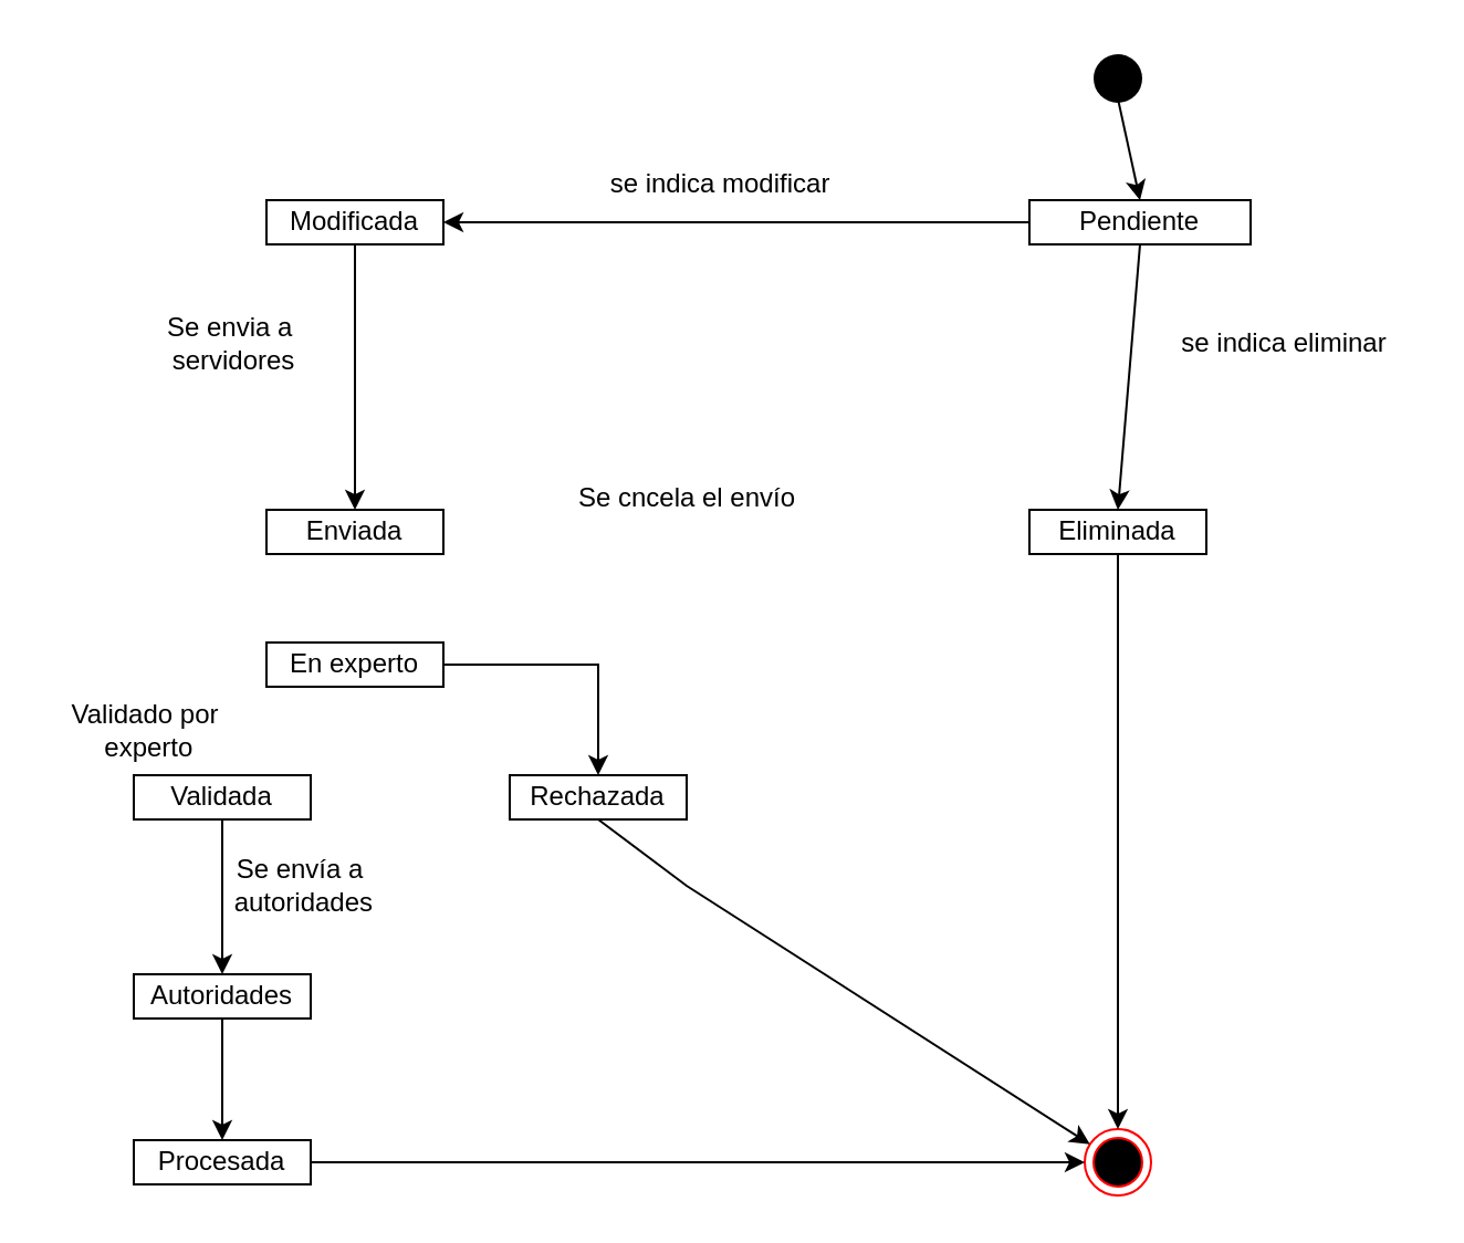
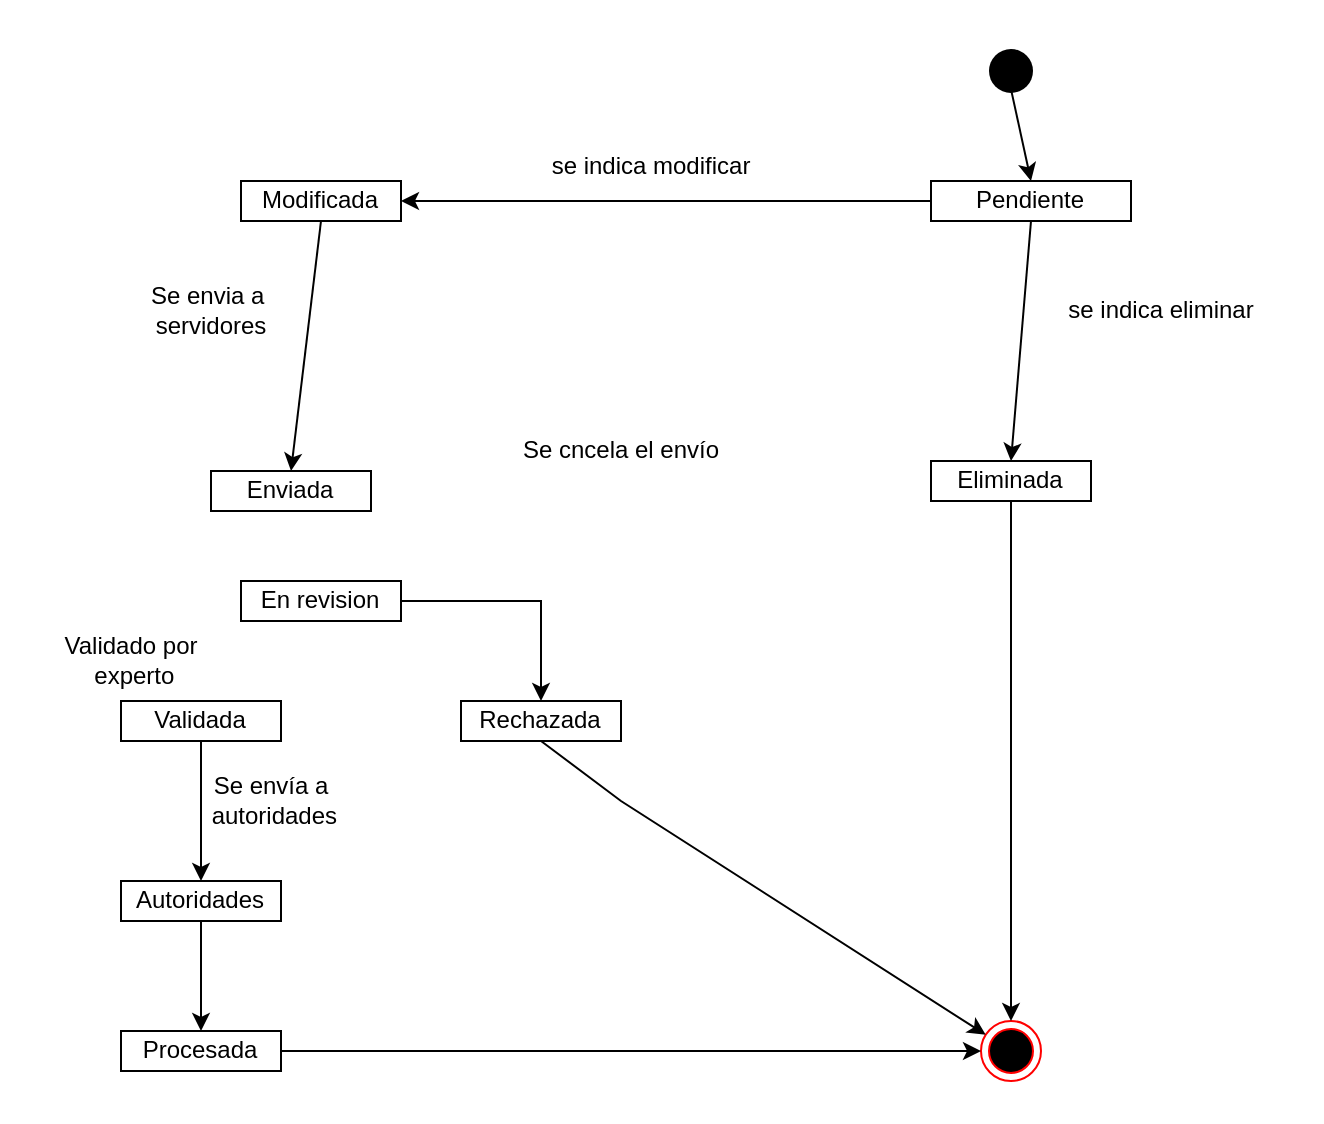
  <mxCell id="0" />
  <mxCell id="1" parent="0" />
  <mxCell id="2" value="" style="ellipse;html=1;shape=endState;fillColor=#000000;strokeColor=#ff0000;" vertex="1" parent="1"><mxGeometry x="490" y="510" width="30" height="30" as="geometry" /></mxCell>
  <mxCell id="3" value="" style="ellipse;html=1;shape=endState;fillColor=#000000;strokeColor=none;" vertex="1" parent="1"><mxGeometry x="490" y="20" width="30" height="30" as="geometry" /></mxCell>
  <mxCell id="4" value="Pendiente" style="rounded=0;whiteSpace=wrap;html=1;" vertex="1" parent="1"><mxGeometry x="465" y="90" width="100" height="20" as="geometry" /></mxCell>
  <mxCell id="5" value="" style="endArrow=classic;html=1;rounded=0;entryX=0.5;entryY=0;entryDx=0;entryDy=0;exitX=0.5;exitY=1;exitDx=0;exitDy=0;" edge="1" parent="1" source="7" target="2"><mxGeometry width="50" height="50" relative="1" as="geometry"><mxPoint x="505" y="310" as="sourcePoint" /><mxPoint x="450" y="290" as="targetPoint" /></mxGeometry></mxCell>
  <mxCell id="6" value="se indica eliminar" style="text;html=1;align=center;verticalAlign=middle;resizable=0;points=[];autosize=1;strokeColor=none;fillColor=none;" vertex="1" parent="1"><mxGeometry x="520" y="140" width="120" height="30" as="geometry" /></mxCell>
  <mxCell id="7" value="Eliminada" style="rounded=0;whiteSpace=wrap;html=1;" vertex="1" parent="1"><mxGeometry x="465" y="230" width="80" height="20" as="geometry" /></mxCell>
  <mxCell id="8" value="" style="endArrow=classic;html=1;rounded=0;entryX=0.5;entryY=0;entryDx=0;entryDy=0;exitX=0.5;exitY=1;exitDx=0;exitDy=0;entryPerimeter=0;" edge="1" parent="1" source="4" target="7"><mxGeometry width="50" height="50" relative="1" as="geometry"><mxPoint x="515" y="260" as="sourcePoint" /><mxPoint x="515" y="520" as="targetPoint" /></mxGeometry></mxCell>
  <mxCell id="9" value="" style="endArrow=classic;html=1;rounded=0;entryX=0.5;entryY=0;entryDx=0;entryDy=0;exitX=0.491;exitY=0.762;exitDx=0;exitDy=0;exitPerimeter=0;" edge="1" parent="1" source="3" target="4"><mxGeometry width="50" height="50" relative="1" as="geometry"><mxPoint x="400" y="340" as="sourcePoint" /><mxPoint x="450" y="290" as="targetPoint" /></mxGeometry></mxCell>
  <mxCell id="10" value="Modificada" style="rounded=0;whiteSpace=wrap;html=1;" vertex="1" parent="1"><mxGeometry x="120" y="90" width="80" height="20" as="geometry" /></mxCell>
  <mxCell id="11" value="" style="endArrow=classic;html=1;rounded=0;entryX=1;entryY=0.5;entryDx=0;entryDy=0;exitX=0;exitY=0.5;exitDx=0;exitDy=0;" edge="1" parent="1" source="4" target="10"><mxGeometry width="50" height="50" relative="1" as="geometry"><mxPoint x="515" y="120" as="sourcePoint" /><mxPoint x="515" y="240" as="targetPoint" /></mxGeometry></mxCell>
  <mxCell id="12" value="se indica modificar" style="text;html=1;align=center;verticalAlign=middle;resizable=0;points=[];autosize=1;strokeColor=none;fillColor=none;" vertex="1" parent="1"><mxGeometry x="265" y="68" width="120" height="30" as="geometry" /></mxCell>
- <mxCell id="13" value="Enviada" style="rounded=0;whiteSpace=wrap;html=1;" vertex="1" parent="1"><mxGeometry x="120" y="230" width="80" height="20" as="geometry" /></mxCell>
- <mxCell id="14" value="En experto" style="rounded=0;whiteSpace=wrap;html=1;" vertex="1" parent="1"><mxGeometry x="120" y="290" width="80" height="20" as="geometry" /></mxCell>
+ <mxCell id="13" value="Enviada" style="rounded=0;whiteSpace=wrap;html=1;" vertex="1" parent="1"><mxGeometry x="105" y="235" width="80" height="20" as="geometry" /></mxCell>
+ <mxCell id="14" value="En revision" style="rounded=0;whiteSpace=wrap;html=1;" vertex="1" parent="1"><mxGeometry x="120" y="290" width="80" height="20" as="geometry" /></mxCell>
  <mxCell id="15" value="Rechazada" style="rounded=0;whiteSpace=wrap;html=1;" vertex="1" parent="1"><mxGeometry x="230" y="350" width="80" height="20" as="geometry" /></mxCell>
  <mxCell id="16" value="Validada" style="rounded=0;whiteSpace=wrap;html=1;" vertex="1" parent="1"><mxGeometry x="60" y="350" width="80" height="20" as="geometry" /></mxCell>
  <mxCell id="17" value="Autoridades" style="rounded=0;whiteSpace=wrap;html=1;" vertex="1" parent="1"><mxGeometry x="60" y="440" width="80" height="20" as="geometry" /></mxCell>
  <mxCell id="18" value="Procesada" style="rounded=0;whiteSpace=wrap;html=1;" vertex="1" parent="1"><mxGeometry x="60" y="515" width="80" height="20" as="geometry" /></mxCell>
  <mxCell id="19" value="" style="endArrow=classic;html=1;rounded=0;entryX=0.5;entryY=0;entryDx=0;entryDy=0;" edge="1" parent="1" target="13"><mxGeometry width="50" height="50" relative="1" as="geometry"><mxPoint x="160" y="110" as="sourcePoint" /><mxPoint x="515" y="100" as="targetPoint" /></mxGeometry></mxCell>
  <mxCell id="20" value="" style="endArrow=classic;html=1;rounded=0;entryX=0.5;entryY=0;entryDx=0;entryDy=0;exitX=1;exitY=0.5;exitDx=0;exitDy=0;" edge="1" parent="1" source="14" target="15"><mxGeometry width="50" height="50" relative="1" as="geometry"><mxPoint x="190" y="140" as="sourcePoint" /><mxPoint x="190" y="260" as="targetPoint" /><Array as="points"><mxPoint x="270" y="300" /></Array></mxGeometry></mxCell>
  <mxCell id="21" value="" style="endArrow=classic;html=1;rounded=0;exitX=0.5;exitY=1;exitDx=0;exitDy=0;" edge="1" parent="1" source="15" target="2"><mxGeometry width="50" height="50" relative="1" as="geometry"><mxPoint x="200" y="150" as="sourcePoint" /><mxPoint x="200" y="270" as="targetPoint" /><Array as="points"><mxPoint x="310" y="400" /></Array></mxGeometry></mxCell>
  <mxCell id="22" value="" style="endArrow=classic;html=1;rounded=0;entryX=0.5;entryY=0;entryDx=0;entryDy=0;exitX=0.5;exitY=1;exitDx=0;exitDy=0;" edge="1" parent="1" source="16" target="17"><mxGeometry width="50" height="50" relative="1" as="geometry"><mxPoint x="170" y="260" as="sourcePoint" /><mxPoint x="170" y="300" as="targetPoint" /></mxGeometry></mxCell>
  <mxCell id="23" value="" style="endArrow=classic;html=1;rounded=0;entryX=0.5;entryY=0;entryDx=0;entryDy=0;exitX=0.5;exitY=1;exitDx=0;exitDy=0;" edge="1" parent="1" source="17" target="18"><mxGeometry width="50" height="50" relative="1" as="geometry"><mxPoint x="180" y="300" as="sourcePoint" /><mxPoint x="180" y="340" as="targetPoint" /></mxGeometry></mxCell>
  <mxCell id="24" value="Se envia a&amp;nbsp;&lt;br&gt;servidores" style="text;html=1;align=center;verticalAlign=middle;resizable=0;points=[];autosize=1;strokeColor=none;fillColor=none;" vertex="1" parent="1"><mxGeometry x="65" y="135" width="80" height="40" as="geometry" /></mxCell>
  <mxCell id="25" value="Se cncela el envío" style="text;html=1;align=center;verticalAlign=middle;resizable=0;points=[];autosize=1;strokeColor=none;fillColor=none;" vertex="1" parent="1"><mxGeometry x="250" y="210" width="120" height="30" as="geometry" /></mxCell>
  <mxCell id="26" value="Validado por&lt;br&gt;&amp;nbsp;experto" style="text;html=1;align=center;verticalAlign=middle;resizable=0;points=[];autosize=1;strokeColor=none;fillColor=none;" vertex="1" parent="1"><mxGeometry x="20" y="310" width="90" height="40" as="geometry" /></mxCell>
  <mxCell id="27" value="Se envía a&lt;br&gt;&amp;nbsp;autoridades" style="text;html=1;align=center;verticalAlign=middle;resizable=0;points=[];autosize=1;strokeColor=none;fillColor=none;" vertex="1" parent="1"><mxGeometry x="90" y="380" width="90" height="40" as="geometry" /></mxCell>
  <mxCell id="28" value="" style="endArrow=classic;html=1;rounded=0;entryX=0;entryY=0.5;entryDx=0;entryDy=0;exitX=1;exitY=0.5;exitDx=0;exitDy=0;" edge="1" parent="1" source="18" target="2"><mxGeometry width="50" height="50" relative="1" as="geometry"><mxPoint x="110" y="470" as="sourcePoint" /><mxPoint x="110" y="510" as="targetPoint" /></mxGeometry></mxCell>
